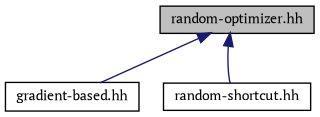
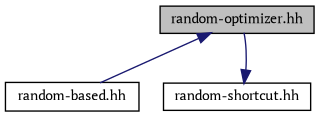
  digraph {
    fontname="PT Serif"
    node [color=black fillcolor=white fontname="PT Serif" fontsize=10 shape=record style=filled]
    edge [color=midnightblue dir=back fontname="PT Serif" fontsize=10 labelfontname=Helvetica labelfontsize=10 style=solid]
    n1 [fillcolor=grey75 fontcolor=black height=0.2 label="random-optimizer.hh" width=0.4]
-   n2 [height=0.2 label="gradient-based.hh" width=0.4]
+   n2 [height=0.2 label="random-based.hh" width=0.4]
    n3 [height=0.2 label="random-shortcut.hh" width=0.4]
    n1 -> n2
-   n1 -> n3
+   n3 -> n1
  }
